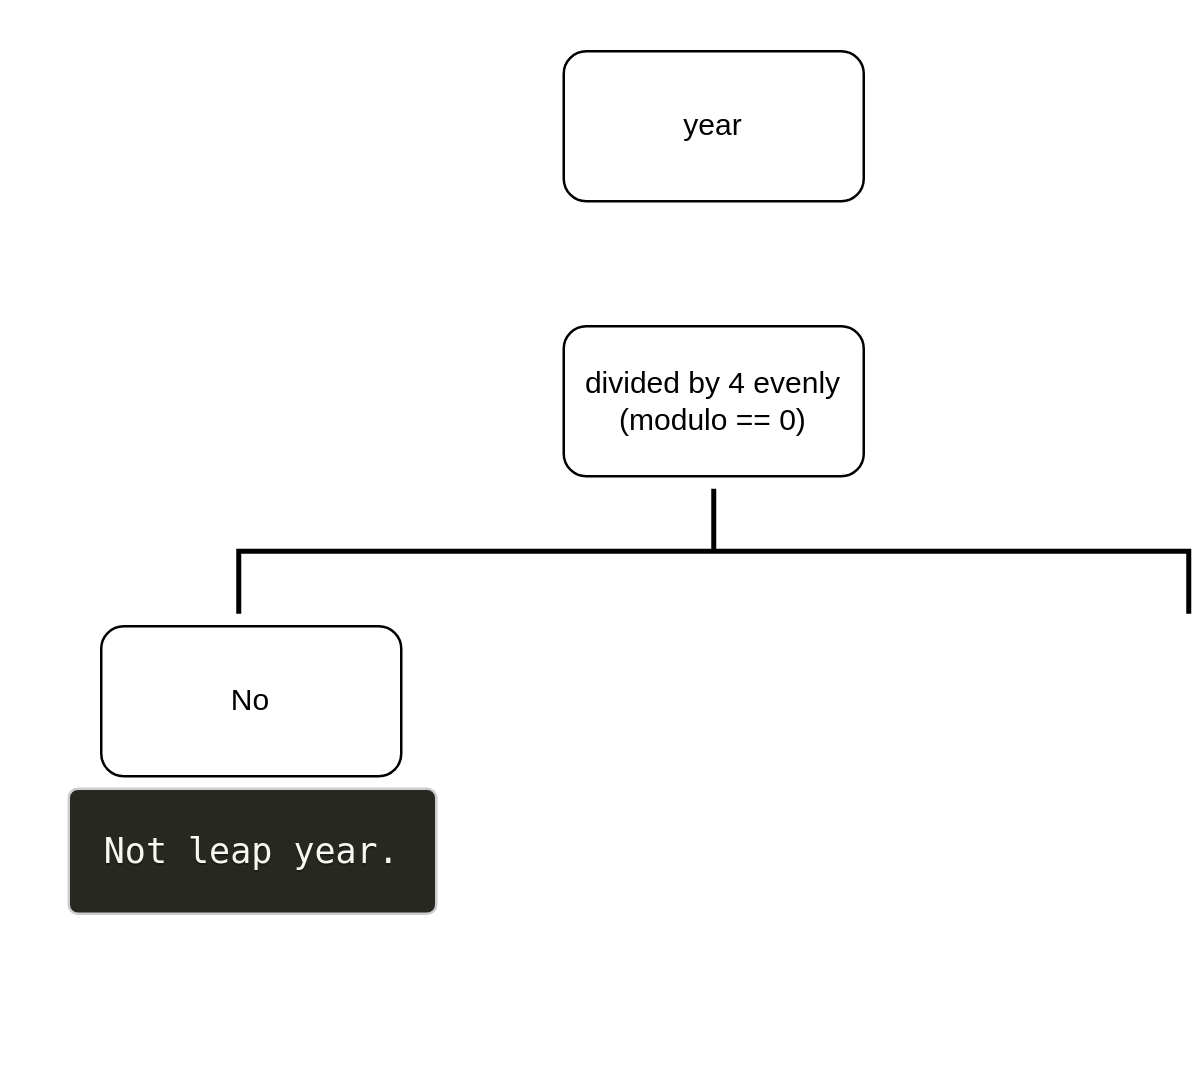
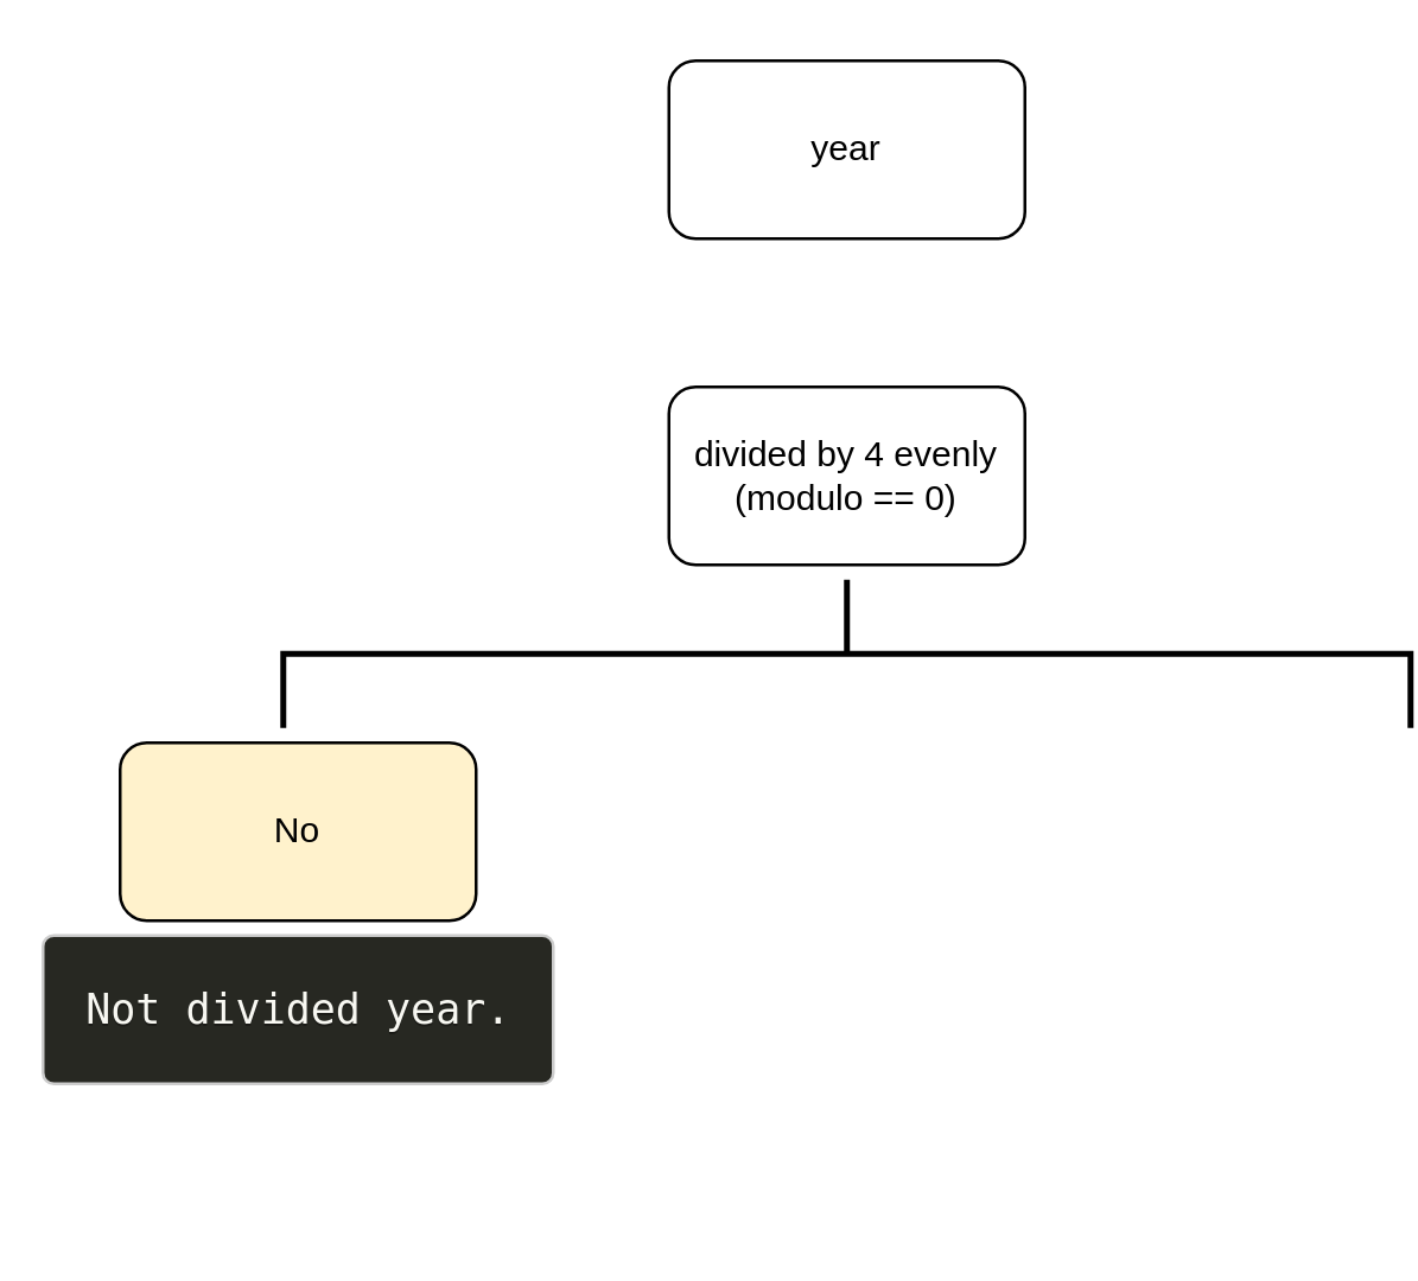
  <mxCell id="0" />
  <mxCell id="1" parent="0" />
  <mxCell id="2" value="year" style="rounded=1;whiteSpace=wrap;html=1;" vertex="1" parent="1"><mxGeometry x="225" y="20" width="120" height="60" as="geometry" /></mxCell>
  <mxCell id="3" value="divided by 4 evenly&lt;br&gt;(modulo == 0)" style="rounded=1;whiteSpace=wrap;html=1;" vertex="1" parent="1"><mxGeometry x="225" y="130" width="120" height="60" as="geometry" /></mxCell>
  <mxCell id="4" value="" style="strokeWidth=2;html=1;shape=mxgraph.flowchart.annotation_2;align=left;labelPosition=right;pointerEvents=1;rotation=90;" vertex="1" parent="1"><mxGeometry x="260" y="30" width="50" height="380" as="geometry" /></mxCell>
- <mxCell id="5" value="No" style="rounded=1;whiteSpace=wrap;html=1;" vertex="1" parent="1"><mxGeometry x="40" y="250" width="120" height="60" as="geometry" /></mxCell>
- <mxCell id="6" value="&lt;pre style=&quot;box-sizing: inherit; font-family: Consolas, Monaco, &amp;quot;Andale Mono&amp;quot;, &amp;quot;Ubuntu Mono&amp;quot;, monospace; font-size: 14px; margin-top: 0.5em; margin-bottom: 0.5em; border-style: solid; border-image: initial; border-color: var(--clr-color-neutral-400,#ccc); border-width: var(--clr-global-borderwidth,0.05rem); border-radius: 0.3em; color: rgb(248, 248, 242); background: rgb(39, 40, 34); text-shadow: rgba(0, 0, 0, 0.3) 0px 1px; text-align: left; word-break: normal; overflow-wrap: normal; line-height: 1.5; tab-size: 4; hyphens: none; padding: 1em; overflow: auto;&quot; tabindex=&quot;0&quot; class=&quot;language-plaintext&quot;&gt;&lt;code style=&quot;box-sizing: inherit; font-family: Consolas, Monaco, &amp;quot;Andale Mono&amp;quot;, &amp;quot;Ubuntu Mono&amp;quot;, monospace; font-size: 1em; overflow: auto; border-radius: 0.3em; background: none; text-shadow: rgba(0, 0, 0, 0.3) 0px 1px; word-spacing: normal; word-break: normal; overflow-wrap: normal; line-height: 1.5; tab-size: 4; hyphens: none;&quot; class=&quot;language-plaintext&quot;&gt;Not leap year.&lt;/code&gt;&lt;/pre&gt;" style="text;html=1;align=center;verticalAlign=middle;resizable=0;points=[];autosize=1;strokeColor=none;fillColor=none;" vertex="1" parent="1"><mxGeometry x="20" y="300" width="160" height="80" as="geometry" /></mxCell>
+ <mxCell id="5" value="No" style="rounded=1;whiteSpace=wrap;html=1;fillColor=#fff2cc;" vertex="1" parent="1"><mxGeometry x="40" y="250" width="120" height="60" as="geometry" /></mxCell>
+ <mxCell id="6" value="&lt;pre style=&quot;box-sizing: inherit; font-family: Consolas, Monaco, &amp;quot;Andale Mono&amp;quot;, &amp;quot;Ubuntu Mono&amp;quot;, monospace; font-size: 14px; margin-top: 0.5em; margin-bottom: 0.5em; border-style: solid; border-image: initial; border-color: var(--clr-color-neutral-400,#ccc); border-width: var(--clr-global-borderwidth,0.05rem); border-radius: 0.3em; color: rgb(248, 248, 242); background: rgb(39, 40, 34); text-shadow: rgba(0, 0, 0, 0.3) 0px 1px; text-align: left; word-break: normal; overflow-wrap: normal; line-height: 1.5; tab-size: 4; hyphens: none; padding: 1em; overflow: auto;&quot; tabindex=&quot;0&quot; class=&quot;language-plaintext&quot;&gt;&lt;code style=&quot;box-sizing: inherit; font-family: Consolas, Monaco, &amp;quot;Andale Mono&amp;quot;, &amp;quot;Ubuntu Mono&amp;quot;, monospace; font-size: 1em; overflow: auto; border-radius: 0.3em; background: none; text-shadow: rgba(0, 0, 0, 0.3) 0px 1px; word-spacing: normal; word-break: normal; overflow-wrap: normal; line-height: 1.5; tab-size: 4; hyphens: none;&quot; class=&quot;language-plaintext&quot;&gt;Not divided year.&lt;/code&gt;&lt;/pre&gt;" style="text;html=1;align=center;verticalAlign=middle;resizable=0;points=[];autosize=1;strokeColor=none;fillColor=none;" vertex="1" parent="1"><mxGeometry x="20" y="300" width="160" height="80" as="geometry" /></mxCell>
